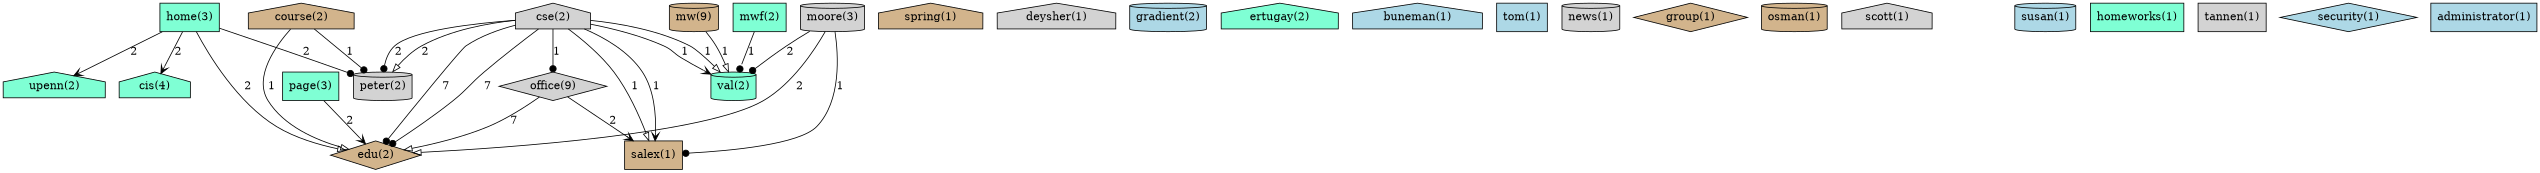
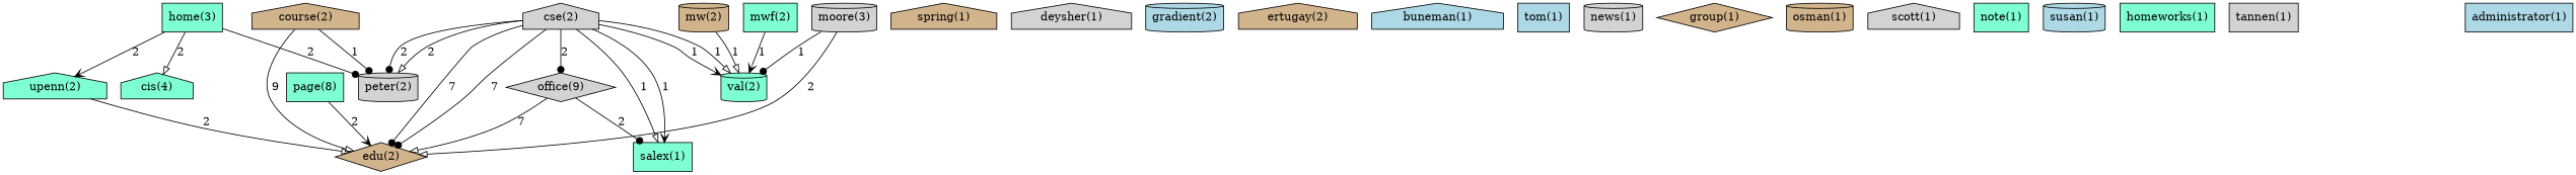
  digraph {
    node [fillcolor=aquamarine shape=box style=filled]
    edge [arrowhead=dot]
    n1 [label="home(3)"]
    n2 [label="cis(4)" shape=house]
    n3 [label="upenn(2)" shape=house]
    n4 [fillcolor=lightgrey label="peter(2)" shape=cylinder]
    n5 [fillcolor=tan label="edu(2)" shape=diamond]
    n6 [fillcolor=tan label="spring(1)" shape=house]
    n7 [fillcolor=lightgrey label="deysher(1)" shape=house]
    n8 [fillcolor=lightblue label="gradient(2)" shape=cylinder]
-   n9 [label="ertugay(2)" shape=house]
+   n9 [fillcolor=tan label="ertugay(2)" shape=house]
    n10 [fillcolor=lightblue label="buneman(1)" shape=house]
    n11 [fillcolor=lightblue label="tom(1)"]
    n12 [fillcolor=lightgrey label="news(1)" shape=cylinder]
    n13 [fillcolor=tan label="group(1)" shape=diamond]
    n14 [fillcolor=tan label="osman(1)" shape=cylinder]
    n15 [fillcolor=lightgrey label="cse(2)" shape=house]
    n16 [fillcolor=lightgrey label="office(9)" shape=diamond]
-   n17 [fillcolor=tan label="salex(1)"]
+   n17 [label="salex(1)"]
    n18 [label="val(2)" shape=cylinder]
    n19 [fillcolor=tan label="course(2)" shape=house]
    n20 [fillcolor=lightgrey label="scott(1)" shape=house]
-   n21 [fillcolor=tan label="mw(9)" shape=cylinder]
+   n21 [fillcolor=tan label="mw(2)" shape=cylinder]
+   n22 [label="note(1)"]
    n23 [fillcolor=lightblue label="susan(1)" shape=cylinder]
    n24 [fillcolor=lightgrey label="moore(3)" shape=cylinder]
    n25 [label="homeworks(1)"]
    n26 [label="mwf(2)"]
-   n27 [label="page(3)"]
+   n27 [label="page(8)"]
    n28 [fillcolor=lightgrey label="tannen(1)"]
-   n29 [fillcolor=lightblue label="security(1)" shape=diamond]
    n30 [fillcolor=lightblue label="administrator(1)"]
-   n1 -> n2 [arrowhead=vee label=2]
+   n1 -> n2 [arrowhead=onormal label=2]
    n1 -> n3 [arrowhead=vee label=2]
    n1 -> n4 [label=2]
-   n1 -> n5 [arrowhead=onormal label=2]
+   n3 -> n5 [arrowhead=onormal label=2]
    n15 -> n4 [arrowhead=onormal label=2]
    n15 -> n4 [label=2]
    n15 -> n5 [label=7]
    n15 -> n5 [label=7]
-   n15 -> n16 [label=1]
+   n15 -> n16 [label=2]
    n15 -> n17 [arrowhead=onormal label=1]
    n15 -> n17 [arrowhead=vee label=1]
    n15 -> n18 [arrowhead=onormal label=1]
    n15 -> n18 [arrowhead=vee label=1]
    n16 -> n5 [arrowhead=onormal label=7]
-   n16 -> n17 [arrowhead=vee label=2]
+   n16 -> n17 [label=2]
    n19 -> n4 [label=1]
-   n19 -> n5 [arrowhead=onormal label=1]
+   n19 -> n5 [arrowhead=onormal label=9]
    n21 -> n18 [arrowhead=onormal label=1]
    n24 -> n5 [arrowhead=onormal label=2]
-   n24 -> n17 [label=1]
-   n24 -> n18 [label=2]
-   n26 -> n18 [label=1]
+   n24 -> n18 [label=1]
+   n26 -> n18 [arrowhead=vee label=1]
    n27 -> n5 [arrowhead=vee label=2]
  }
